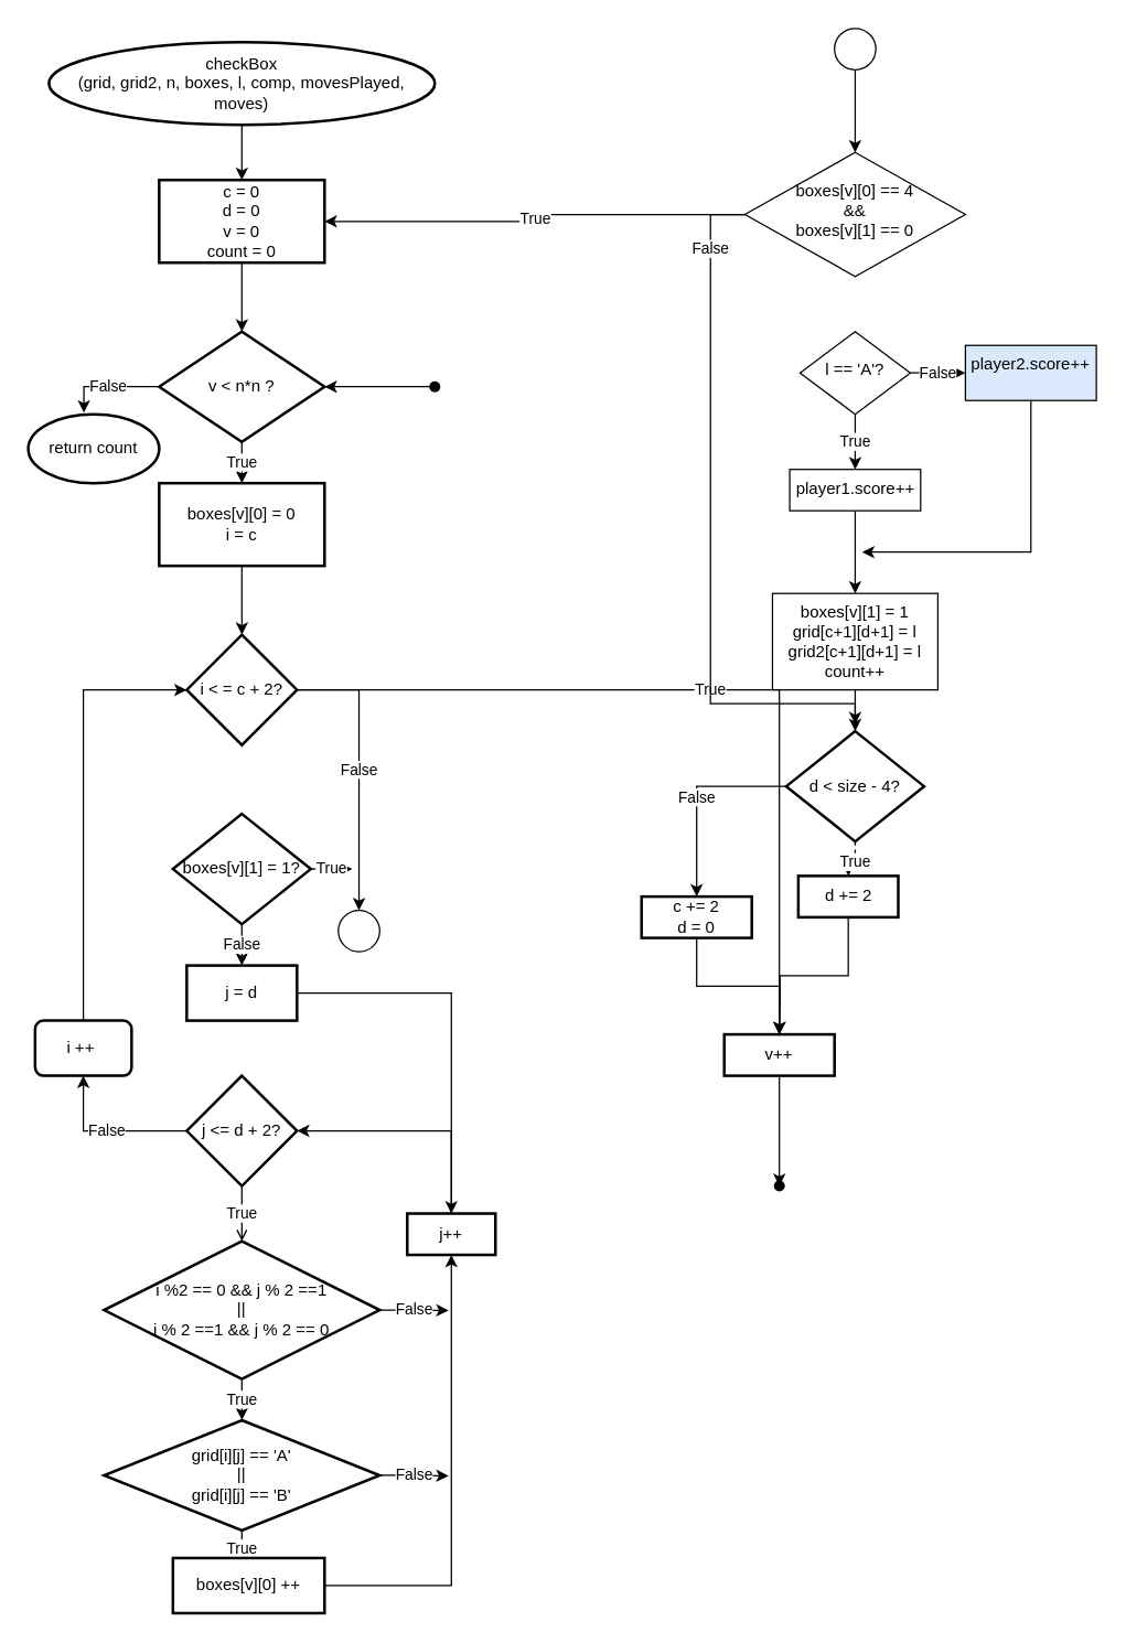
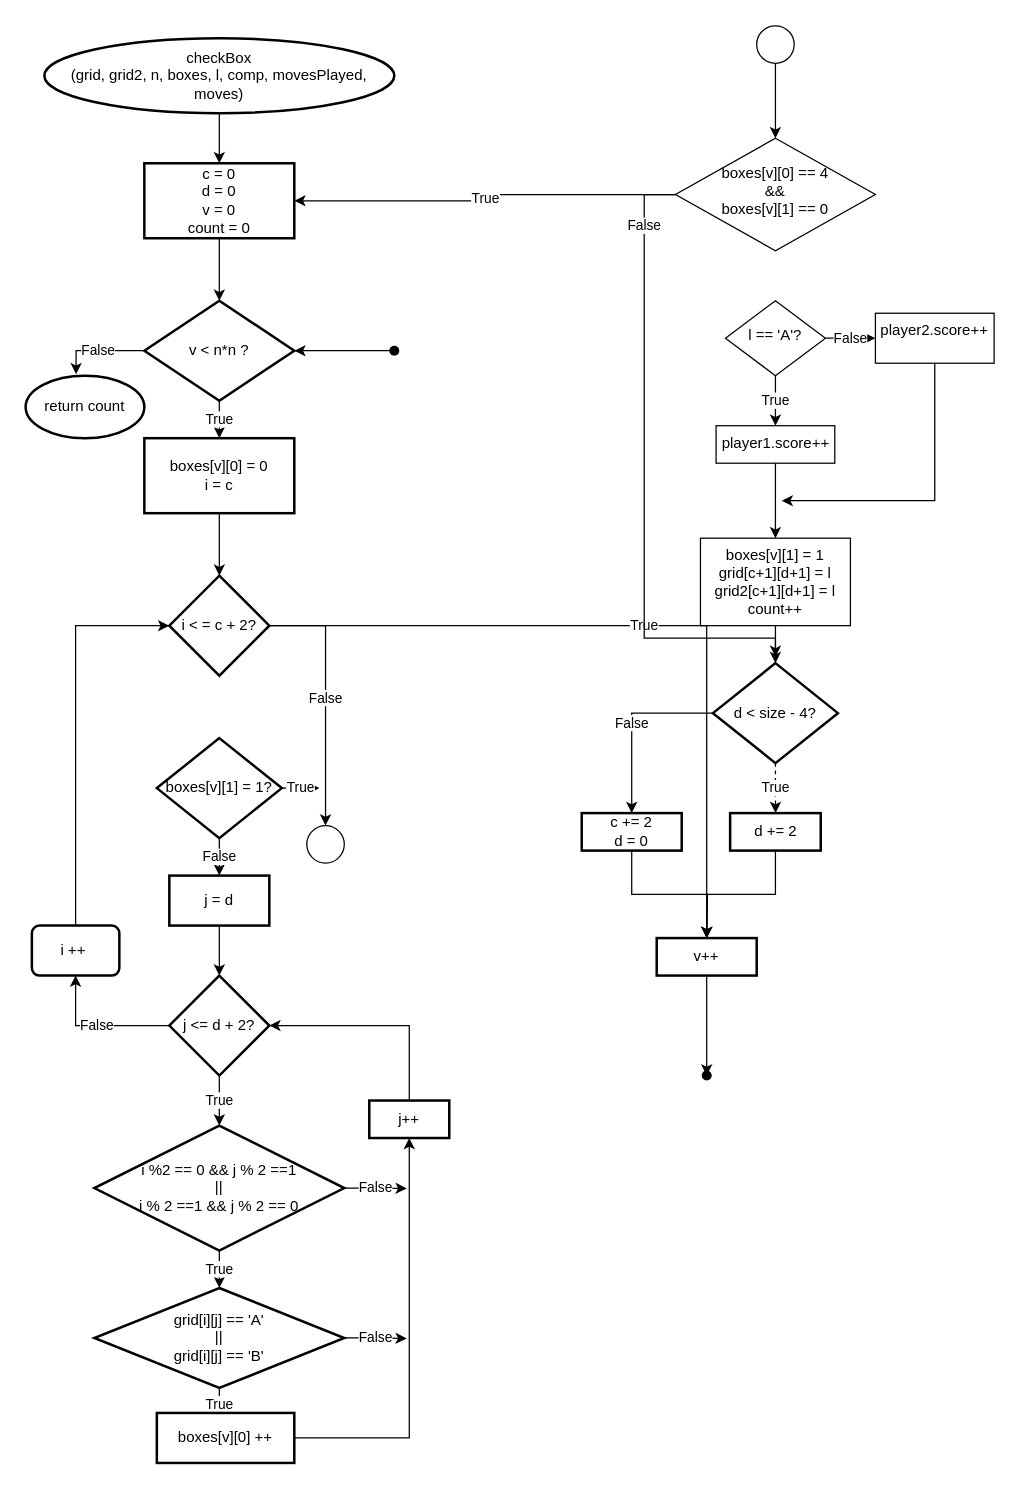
  <mxCell id="0" />
  <mxCell id="1" parent="0" />
  <mxCell id="2" value="" style="edgeStyle=orthogonalEdgeStyle;rounded=0;orthogonalLoop=1;jettySize=auto;html=1;" edge="1" parent="1" source="3" target="5"><mxGeometry relative="1" as="geometry" /></mxCell>
  <mxCell id="3" value="checkBox&lt;br&gt;(grid, grid2, n, boxes, l, comp, movesPlayed, moves)" style="strokeWidth=2;html=1;shape=mxgraph.flowchart.start_1;whiteSpace=wrap;" vertex="1" parent="1"><mxGeometry x="35" y="30" width="280" height="60" as="geometry" /></mxCell>
  <mxCell id="4" value="" style="edgeStyle=orthogonalEdgeStyle;rounded=0;orthogonalLoop=1;jettySize=auto;html=1;" edge="1" parent="1" source="5" target="8"><mxGeometry relative="1" as="geometry" /></mxCell>
  <mxCell id="5" value="c = 0&lt;br&gt;d = 0&lt;br&gt;v = 0&lt;br&gt;count = 0" style="whiteSpace=wrap;html=1;strokeWidth=2;" vertex="1" parent="1"><mxGeometry x="115" y="130" width="120" height="60" as="geometry" /></mxCell>
  <mxCell id="6" value="True" style="edgeStyle=orthogonalEdgeStyle;rounded=0;orthogonalLoop=1;jettySize=auto;html=1;" edge="1" parent="1" source="8" target="10"><mxGeometry relative="1" as="geometry" /></mxCell>
  <mxCell id="7" value="False" style="edgeStyle=orthogonalEdgeStyle;rounded=0;orthogonalLoop=1;jettySize=auto;html=1;exitX=0;exitY=0.5;exitDx=0;exitDy=0;entryX=0.425;entryY=-0.024;entryDx=0;entryDy=0;entryPerimeter=0;" edge="1" parent="1" source="8" target="58"><mxGeometry relative="1" as="geometry" /></mxCell>
  <mxCell id="8" value="v &amp;lt; n*n ?" style="rhombus;whiteSpace=wrap;html=1;strokeWidth=2;" vertex="1" parent="1"><mxGeometry x="115" y="240" width="120" height="80" as="geometry" /></mxCell>
  <mxCell id="9" value="" style="edgeStyle=orthogonalEdgeStyle;rounded=0;orthogonalLoop=1;jettySize=auto;html=1;" edge="1" parent="1" source="10" target="13"><mxGeometry relative="1" as="geometry" /></mxCell>
  <mxCell id="10" value="boxes[v][0] = 0&lt;br&gt;i = c" style="whiteSpace=wrap;html=1;strokeWidth=2;" vertex="1" parent="1"><mxGeometry x="115" y="350" width="120" height="60" as="geometry" /></mxCell>
  <mxCell id="11" value="True" style="edgeStyle=orthogonalEdgeStyle;rounded=0;orthogonalLoop=1;jettySize=auto;html=1;" edge="1" parent="1" source="13" target="57"><mxGeometry relative="1" as="geometry" /></mxCell>
  <mxCell id="12" value="False" style="edgeStyle=orthogonalEdgeStyle;rounded=0;orthogonalLoop=1;jettySize=auto;html=1;exitX=1;exitY=0.5;exitDx=0;exitDy=0;entryX=0.5;entryY=0;entryDx=0;entryDy=0;entryPerimeter=0;" edge="1" parent="1" source="13" target="32"><mxGeometry relative="1" as="geometry"><mxPoint x="250" y="540" as="targetPoint" /><Array as="points"><mxPoint x="260" y="500" /></Array></mxGeometry></mxCell>
  <mxCell id="13" value="i &amp;lt; = c + 2?" style="rhombus;whiteSpace=wrap;html=1;strokeWidth=2;" vertex="1" parent="1"><mxGeometry x="135" y="460" width="80" height="80" as="geometry" /></mxCell>
  <mxCell id="14" value="False" style="edgeStyle=orthogonalEdgeStyle;rounded=0;orthogonalLoop=1;jettySize=auto;html=1;" edge="1" parent="1" source="16" target="18"><mxGeometry relative="1" as="geometry" /></mxCell>
  <mxCell id="15" value="True" style="edgeStyle=orthogonalEdgeStyle;rounded=0;orthogonalLoop=1;jettySize=auto;html=1;exitX=1;exitY=0.5;exitDx=0;exitDy=0;" edge="1" parent="1" source="16"><mxGeometry relative="1" as="geometry"><mxPoint x="255" y="630" as="targetPoint" /></mxGeometry></mxCell>
  <mxCell id="16" value="boxes[v][1] = 1?" style="rhombus;whiteSpace=wrap;html=1;strokeWidth=2;" vertex="1" parent="1"><mxGeometry x="125" y="590" width="100" height="80" as="geometry" /></mxCell>
- <mxCell id="17" value="" style="edgeStyle=orthogonalEdgeStyle;rounded=0;orthogonalLoop=1;jettySize=auto;html=1;" edge="1" parent="1" source="18" target="34"><mxGeometry relative="1" as="geometry" /></mxCell>
+ <mxCell id="17" value="" style="edgeStyle=orthogonalEdgeStyle;rounded=0;orthogonalLoop=1;jettySize=auto;html=1;" edge="1" parent="1" source="18" target="21"><mxGeometry relative="1" as="geometry" /></mxCell>
  <mxCell id="18" value="j = d" style="whiteSpace=wrap;html=1;strokeWidth=2;" vertex="1" parent="1"><mxGeometry x="135" y="700" width="80" height="40" as="geometry" /></mxCell>
- <mxCell id="19" value="True" style="edgeStyle=orthogonalEdgeStyle;rounded=0;orthogonalLoop=1;jettySize=auto;html=1;endArrow=open;" edge="1" parent="1" source="21" target="24"><mxGeometry relative="1" as="geometry" /></mxCell>
+ <mxCell id="19" value="True" style="edgeStyle=orthogonalEdgeStyle;rounded=0;orthogonalLoop=1;jettySize=auto;html=1;" edge="1" parent="1" source="21" target="24"><mxGeometry relative="1" as="geometry" /></mxCell>
  <mxCell id="20" value="False" style="edgeStyle=orthogonalEdgeStyle;rounded=0;orthogonalLoop=1;jettySize=auto;html=1;" edge="1" parent="1" source="21" target="29"><mxGeometry relative="1" as="geometry"><Array as="points"><mxPoint x="60" y="820" /></Array></mxGeometry></mxCell>
  <mxCell id="21" value="j &amp;lt;= d + 2?" style="rhombus;whiteSpace=wrap;html=1;strokeWidth=2;" vertex="1" parent="1"><mxGeometry x="135" y="780" width="80" height="80" as="geometry" /></mxCell>
  <mxCell id="22" value="True" style="edgeStyle=orthogonalEdgeStyle;rounded=0;orthogonalLoop=1;jettySize=auto;html=1;" edge="1" parent="1" source="24" target="27"><mxGeometry relative="1" as="geometry" /></mxCell>
  <mxCell id="23" value="False" style="edgeStyle=orthogonalEdgeStyle;rounded=0;orthogonalLoop=1;jettySize=auto;html=1;exitX=1;exitY=0.5;exitDx=0;exitDy=0;" edge="1" parent="1" source="24"><mxGeometry relative="1" as="geometry"><mxPoint x="325" y="950.333" as="targetPoint" /></mxGeometry></mxCell>
  <mxCell id="24" value="i %2 == 0 &amp;amp;&amp;amp; j % 2 ==1&lt;br&gt;||&lt;br&gt;i % 2 ==1 &amp;amp;&amp;amp; j % 2 == 0" style="rhombus;whiteSpace=wrap;html=1;strokeWidth=2;" vertex="1" parent="1"><mxGeometry x="75" y="900" width="200" height="100" as="geometry" /></mxCell>
  <mxCell id="25" value="True" style="edgeStyle=orthogonalEdgeStyle;rounded=0;orthogonalLoop=1;jettySize=auto;html=1;" edge="1" parent="1" source="27" target="31"><mxGeometry relative="1" as="geometry" /></mxCell>
  <mxCell id="26" value="False" style="edgeStyle=orthogonalEdgeStyle;rounded=0;orthogonalLoop=1;jettySize=auto;html=1;exitX=1;exitY=0.5;exitDx=0;exitDy=0;" edge="1" parent="1" source="27"><mxGeometry relative="1" as="geometry"><mxPoint x="325" y="1070.333" as="targetPoint" /></mxGeometry></mxCell>
  <mxCell id="27" value="grid[i][j] == 'A'&lt;br&gt;||&lt;br&gt;grid[i][j] == 'B'" style="rhombus;whiteSpace=wrap;html=1;strokeWidth=2;" vertex="1" parent="1"><mxGeometry x="75" y="1030" width="200" height="80" as="geometry" /></mxCell>
  <mxCell id="28" style="edgeStyle=orthogonalEdgeStyle;rounded=0;orthogonalLoop=1;jettySize=auto;html=1;exitX=0.5;exitY=0;exitDx=0;exitDy=0;entryX=0;entryY=0.5;entryDx=0;entryDy=0;" edge="1" parent="1" source="29" target="13"><mxGeometry relative="1" as="geometry"><mxPoint x="75" y="560" as="targetPoint" /><Array as="points"><mxPoint x="60" y="500" /></Array></mxGeometry></mxCell>
  <mxCell id="29" value="i ++&amp;nbsp;" style="rounded=1;whiteSpace=wrap;html=1;strokeWidth=2;" vertex="1" parent="1"><mxGeometry x="25" y="740" width="70" height="40" as="geometry" /></mxCell>
  <mxCell id="30" style="edgeStyle=orthogonalEdgeStyle;rounded=0;orthogonalLoop=1;jettySize=auto;html=1;exitX=1;exitY=0.5;exitDx=0;exitDy=0;entryX=0.5;entryY=1;entryDx=0;entryDy=0;" edge="1" parent="1" source="31" target="34"><mxGeometry relative="1" as="geometry"><mxPoint x="325" y="970" as="targetPoint" /><Array as="points"><mxPoint x="327" y="1150" /></Array></mxGeometry></mxCell>
  <mxCell id="31" value="boxes[v][0] ++" style="whiteSpace=wrap;html=1;strokeWidth=2;" vertex="1" parent="1"><mxGeometry x="125" y="1130" width="110" height="40" as="geometry" /></mxCell>
  <mxCell id="32" value="" style="verticalLabelPosition=bottom;verticalAlign=top;html=1;shape=mxgraph.flowchart.on-page_reference;" vertex="1" parent="1"><mxGeometry x="245" y="660" width="30" height="30" as="geometry" /></mxCell>
  <mxCell id="33" style="edgeStyle=orthogonalEdgeStyle;rounded=0;orthogonalLoop=1;jettySize=auto;html=1;exitX=0.5;exitY=0;exitDx=0;exitDy=0;entryX=1;entryY=0.5;entryDx=0;entryDy=0;" edge="1" parent="1" source="34" target="21"><mxGeometry relative="1" as="geometry" /></mxCell>
  <mxCell id="34" value="j++" style="whiteSpace=wrap;html=1;strokeWidth=2;" vertex="1" parent="1"><mxGeometry x="295" y="880" width="64" height="30" as="geometry" /></mxCell>
  <mxCell id="35" value="" style="edgeStyle=orthogonalEdgeStyle;rounded=0;orthogonalLoop=1;jettySize=auto;html=1;" edge="1" parent="1" source="36" target="39"><mxGeometry relative="1" as="geometry" /></mxCell>
  <mxCell id="36" value="" style="verticalLabelPosition=bottom;verticalAlign=top;html=1;shape=mxgraph.flowchart.on-page_reference;" vertex="1" parent="1"><mxGeometry x="605" y="20" width="30" height="30" as="geometry" /></mxCell>
  <mxCell id="37" value="True" style="edgeStyle=orthogonalEdgeStyle;rounded=0;orthogonalLoop=1;jettySize=auto;html=1;" edge="1" parent="1" source="39" target="5"><mxGeometry relative="1" as="geometry" /></mxCell>
  <mxCell id="38" value="False" style="edgeStyle=orthogonalEdgeStyle;rounded=0;orthogonalLoop=1;jettySize=auto;html=1;" edge="1" parent="1" source="39"><mxGeometry x="-0.8" relative="1" as="geometry"><mxPoint x="620" y="525" as="targetPoint" /><Array as="points"><mxPoint x="515" y="155" /><mxPoint x="515" y="510" /><mxPoint x="620" y="510" /></Array><mxPoint as="offset" /></mxGeometry></mxCell>
  <mxCell id="39" value="&lt;br&gt;boxes[v][0] == 4&lt;br&gt;&amp;amp;&amp;amp;&lt;br&gt;boxes[v][1] == 0" style="rhombus;whiteSpace=wrap;html=1;verticalAlign=top;" vertex="1" parent="1"><mxGeometry x="540" y="110" width="160" height="90" as="geometry" /></mxCell>
  <mxCell id="40" value="True" style="edgeStyle=orthogonalEdgeStyle;rounded=0;orthogonalLoop=1;jettySize=auto;html=1;" edge="1" parent="1" source="42" target="44"><mxGeometry relative="1" as="geometry" /></mxCell>
  <mxCell id="41" value="False" style="edgeStyle=orthogonalEdgeStyle;rounded=0;orthogonalLoop=1;jettySize=auto;html=1;" edge="1" parent="1" source="42" target="46"><mxGeometry relative="1" as="geometry" /></mxCell>
  <mxCell id="42" value="&lt;br&gt;l == 'A'?" style="rhombus;whiteSpace=wrap;html=1;verticalAlign=top;" vertex="1" parent="1"><mxGeometry x="580" y="240" width="80" height="60" as="geometry" /></mxCell>
  <mxCell id="43" style="edgeStyle=orthogonalEdgeStyle;rounded=0;orthogonalLoop=1;jettySize=auto;html=1;exitX=0.5;exitY=1;exitDx=0;exitDy=0;" edge="1" parent="1" source="44"><mxGeometry relative="1" as="geometry"><mxPoint x="620" y="430" as="targetPoint" /><Array as="points"><mxPoint x="620" y="380" /><mxPoint x="620" y="380" /></Array></mxGeometry></mxCell>
  <mxCell id="44" value="player1.score++" style="whiteSpace=wrap;html=1;verticalAlign=top;" vertex="1" parent="1"><mxGeometry x="572.5" y="340" width="95" height="30" as="geometry" /></mxCell>
  <mxCell id="45" style="edgeStyle=orthogonalEdgeStyle;rounded=0;orthogonalLoop=1;jettySize=auto;html=1;exitX=0.5;exitY=1;exitDx=0;exitDy=0;" edge="1" parent="1" source="46"><mxGeometry relative="1" as="geometry"><mxPoint x="625" y="400" as="targetPoint" /><Array as="points"><mxPoint x="748" y="400" /></Array></mxGeometry></mxCell>
- <mxCell id="46" value="player2.score++" style="whiteSpace=wrap;html=1;verticalAlign=top;fillColor=#dae8fc;" vertex="1" parent="1"><mxGeometry x="700" y="250" width="95" height="40" as="geometry" /></mxCell>
+ <mxCell id="46" value="player2.score++" style="whiteSpace=wrap;html=1;verticalAlign=top;" vertex="1" parent="1"><mxGeometry x="700" y="250" width="95" height="40" as="geometry" /></mxCell>
  <mxCell id="47" style="edgeStyle=orthogonalEdgeStyle;rounded=0;orthogonalLoop=1;jettySize=auto;html=1;exitX=0.5;exitY=1;exitDx=0;exitDy=0;entryX=0.5;entryY=0;entryDx=0;entryDy=0;entryPerimeter=0;" edge="1" parent="1" source="48" target="51"><mxGeometry relative="1" as="geometry"><mxPoint x="620" y="520" as="targetPoint" /></mxGeometry></mxCell>
  <mxCell id="48" value="boxes[v][1] = 1&lt;br&gt;grid[c+1][d+1] = l&lt;br&gt;grid2[c+1][d+1] = l&lt;br&gt;count++" style="whiteSpace=wrap;html=1;verticalAlign=top;" vertex="1" parent="1"><mxGeometry x="560" y="430" width="120" height="70" as="geometry" /></mxCell>
  <mxCell id="49" value="True" style="edgeStyle=orthogonalEdgeStyle;rounded=0;orthogonalLoop=1;jettySize=auto;html=1;dashed=1;" edge="1" parent="1" source="51" target="53"><mxGeometry relative="1" as="geometry" /></mxCell>
  <mxCell id="50" value="False" style="edgeStyle=orthogonalEdgeStyle;rounded=0;orthogonalLoop=1;jettySize=auto;html=1;" edge="1" parent="1" source="51" target="55"><mxGeometry relative="1" as="geometry" /></mxCell>
  <mxCell id="51" value="d &amp;lt; size - 4?" style="strokeWidth=2;html=1;shape=mxgraph.flowchart.decision;whiteSpace=wrap;" vertex="1" parent="1"><mxGeometry x="570" y="530" width="100" height="80" as="geometry" /></mxCell>
  <mxCell id="52" style="edgeStyle=orthogonalEdgeStyle;rounded=0;orthogonalLoop=1;jettySize=auto;html=1;exitX=0.5;exitY=1;exitDx=0;exitDy=0;" edge="1" parent="1" source="53"><mxGeometry relative="1" as="geometry"><mxPoint x="565" y="750" as="targetPoint" /></mxGeometry></mxCell>
- <mxCell id="53" value="d += 2" style="whiteSpace=wrap;html=1;strokeWidth=2;" vertex="1" parent="1"><mxGeometry x="578.75" y="635" width="72.5" height="30" as="geometry" /></mxCell>
+ <mxCell id="53" value="d += 2" style="whiteSpace=wrap;html=1;strokeWidth=2;" vertex="1" parent="1"><mxGeometry x="583.75" y="650" width="72.5" height="30" as="geometry" /></mxCell>
  <mxCell id="54" style="edgeStyle=orthogonalEdgeStyle;rounded=0;orthogonalLoop=1;jettySize=auto;html=1;exitX=0.5;exitY=1;exitDx=0;exitDy=0;" edge="1" parent="1" source="55"><mxGeometry relative="1" as="geometry"><mxPoint x="565" y="750" as="targetPoint" /></mxGeometry></mxCell>
  <mxCell id="55" value="c += 2&lt;br&gt;d = 0" style="whiteSpace=wrap;html=1;strokeWidth=2;" vertex="1" parent="1"><mxGeometry x="465" y="650" width="80" height="30" as="geometry" /></mxCell>
  <mxCell id="56" value="" style="edgeStyle=orthogonalEdgeStyle;rounded=0;orthogonalLoop=1;jettySize=auto;html=1;" edge="1" parent="1" source="57" target="61"><mxGeometry relative="1" as="geometry" /></mxCell>
  <mxCell id="57" value="v++" style="whiteSpace=wrap;html=1;strokeWidth=2;" vertex="1" parent="1"><mxGeometry x="525" y="750" width="80" height="30" as="geometry" /></mxCell>
  <mxCell id="58" value="return count" style="ellipse;whiteSpace=wrap;html=1;strokeWidth=2;" vertex="1" parent="1"><mxGeometry x="20" y="300" width="95" height="50" as="geometry" /></mxCell>
  <mxCell id="59" value="" style="edgeStyle=orthogonalEdgeStyle;rounded=0;orthogonalLoop=1;jettySize=auto;html=1;" edge="1" parent="1" source="60" target="8"><mxGeometry relative="1" as="geometry" /></mxCell>
  <mxCell id="60" value="" style="shape=waypoint;sketch=0;size=6;pointerEvents=1;points=[];fillColor=default;resizable=0;rotatable=0;perimeter=centerPerimeter;snapToPoint=1;strokeWidth=2;" vertex="1" parent="1"><mxGeometry x="295" y="260" width="40" height="40" as="geometry" /></mxCell>
  <mxCell id="61" value="" style="shape=waypoint;sketch=0;size=6;pointerEvents=1;points=[];fillColor=default;resizable=0;rotatable=0;perimeter=centerPerimeter;snapToPoint=1;strokeWidth=2;" vertex="1" parent="1"><mxGeometry x="545" y="840" width="40" height="40" as="geometry" /></mxCell>
